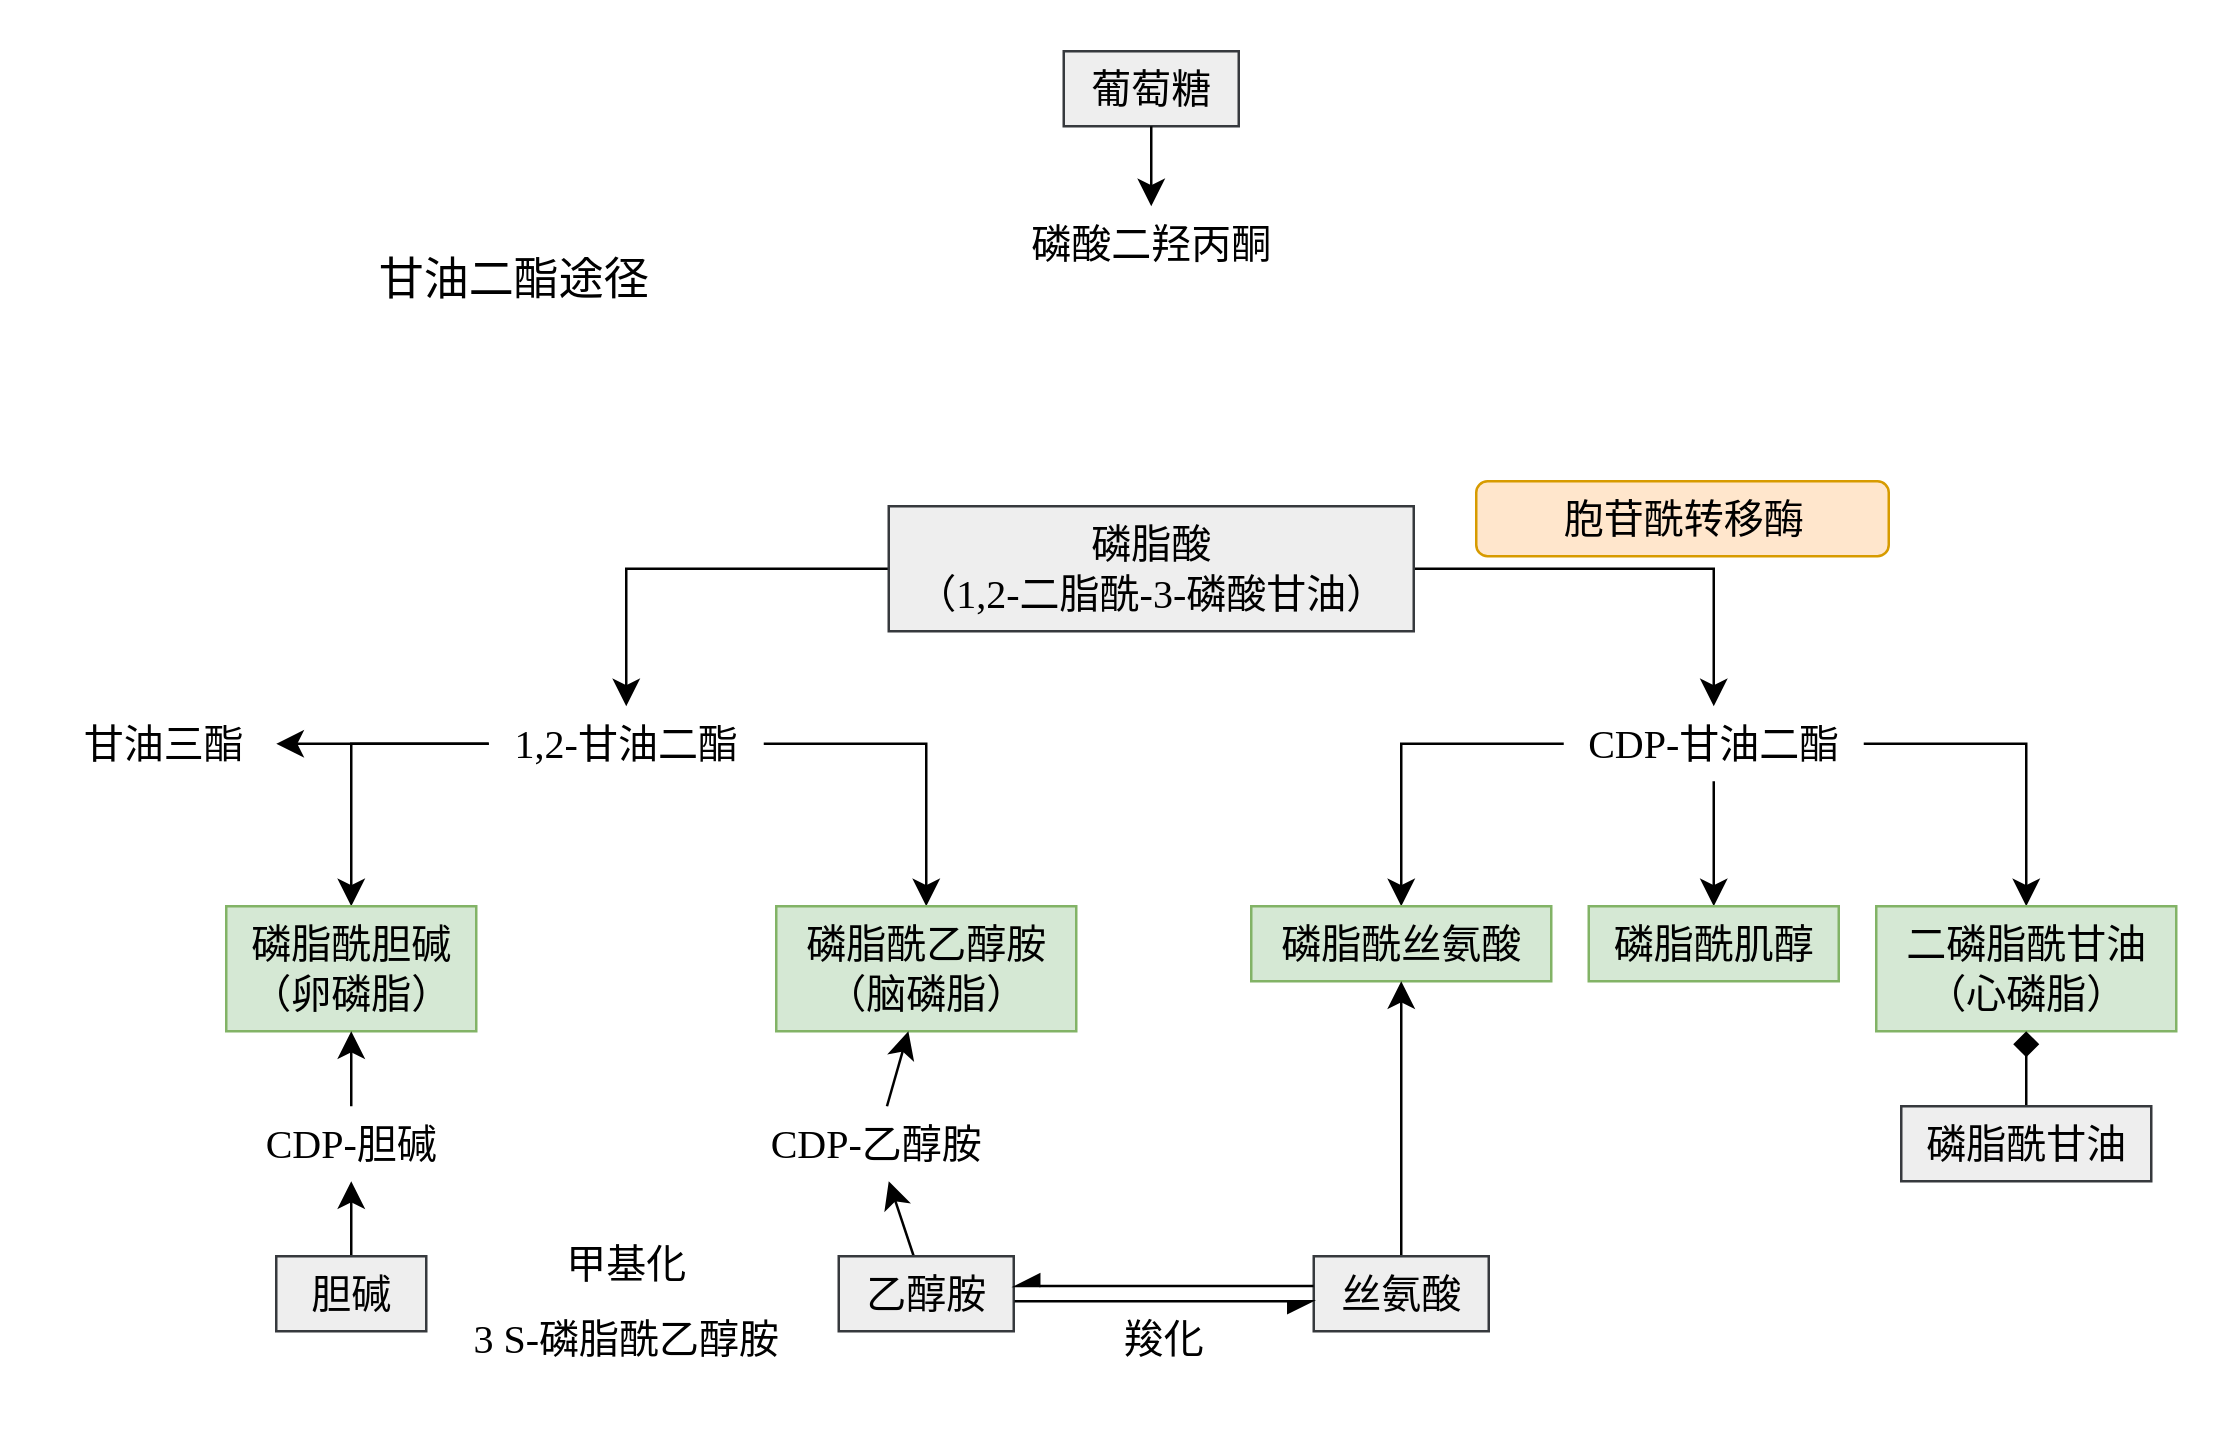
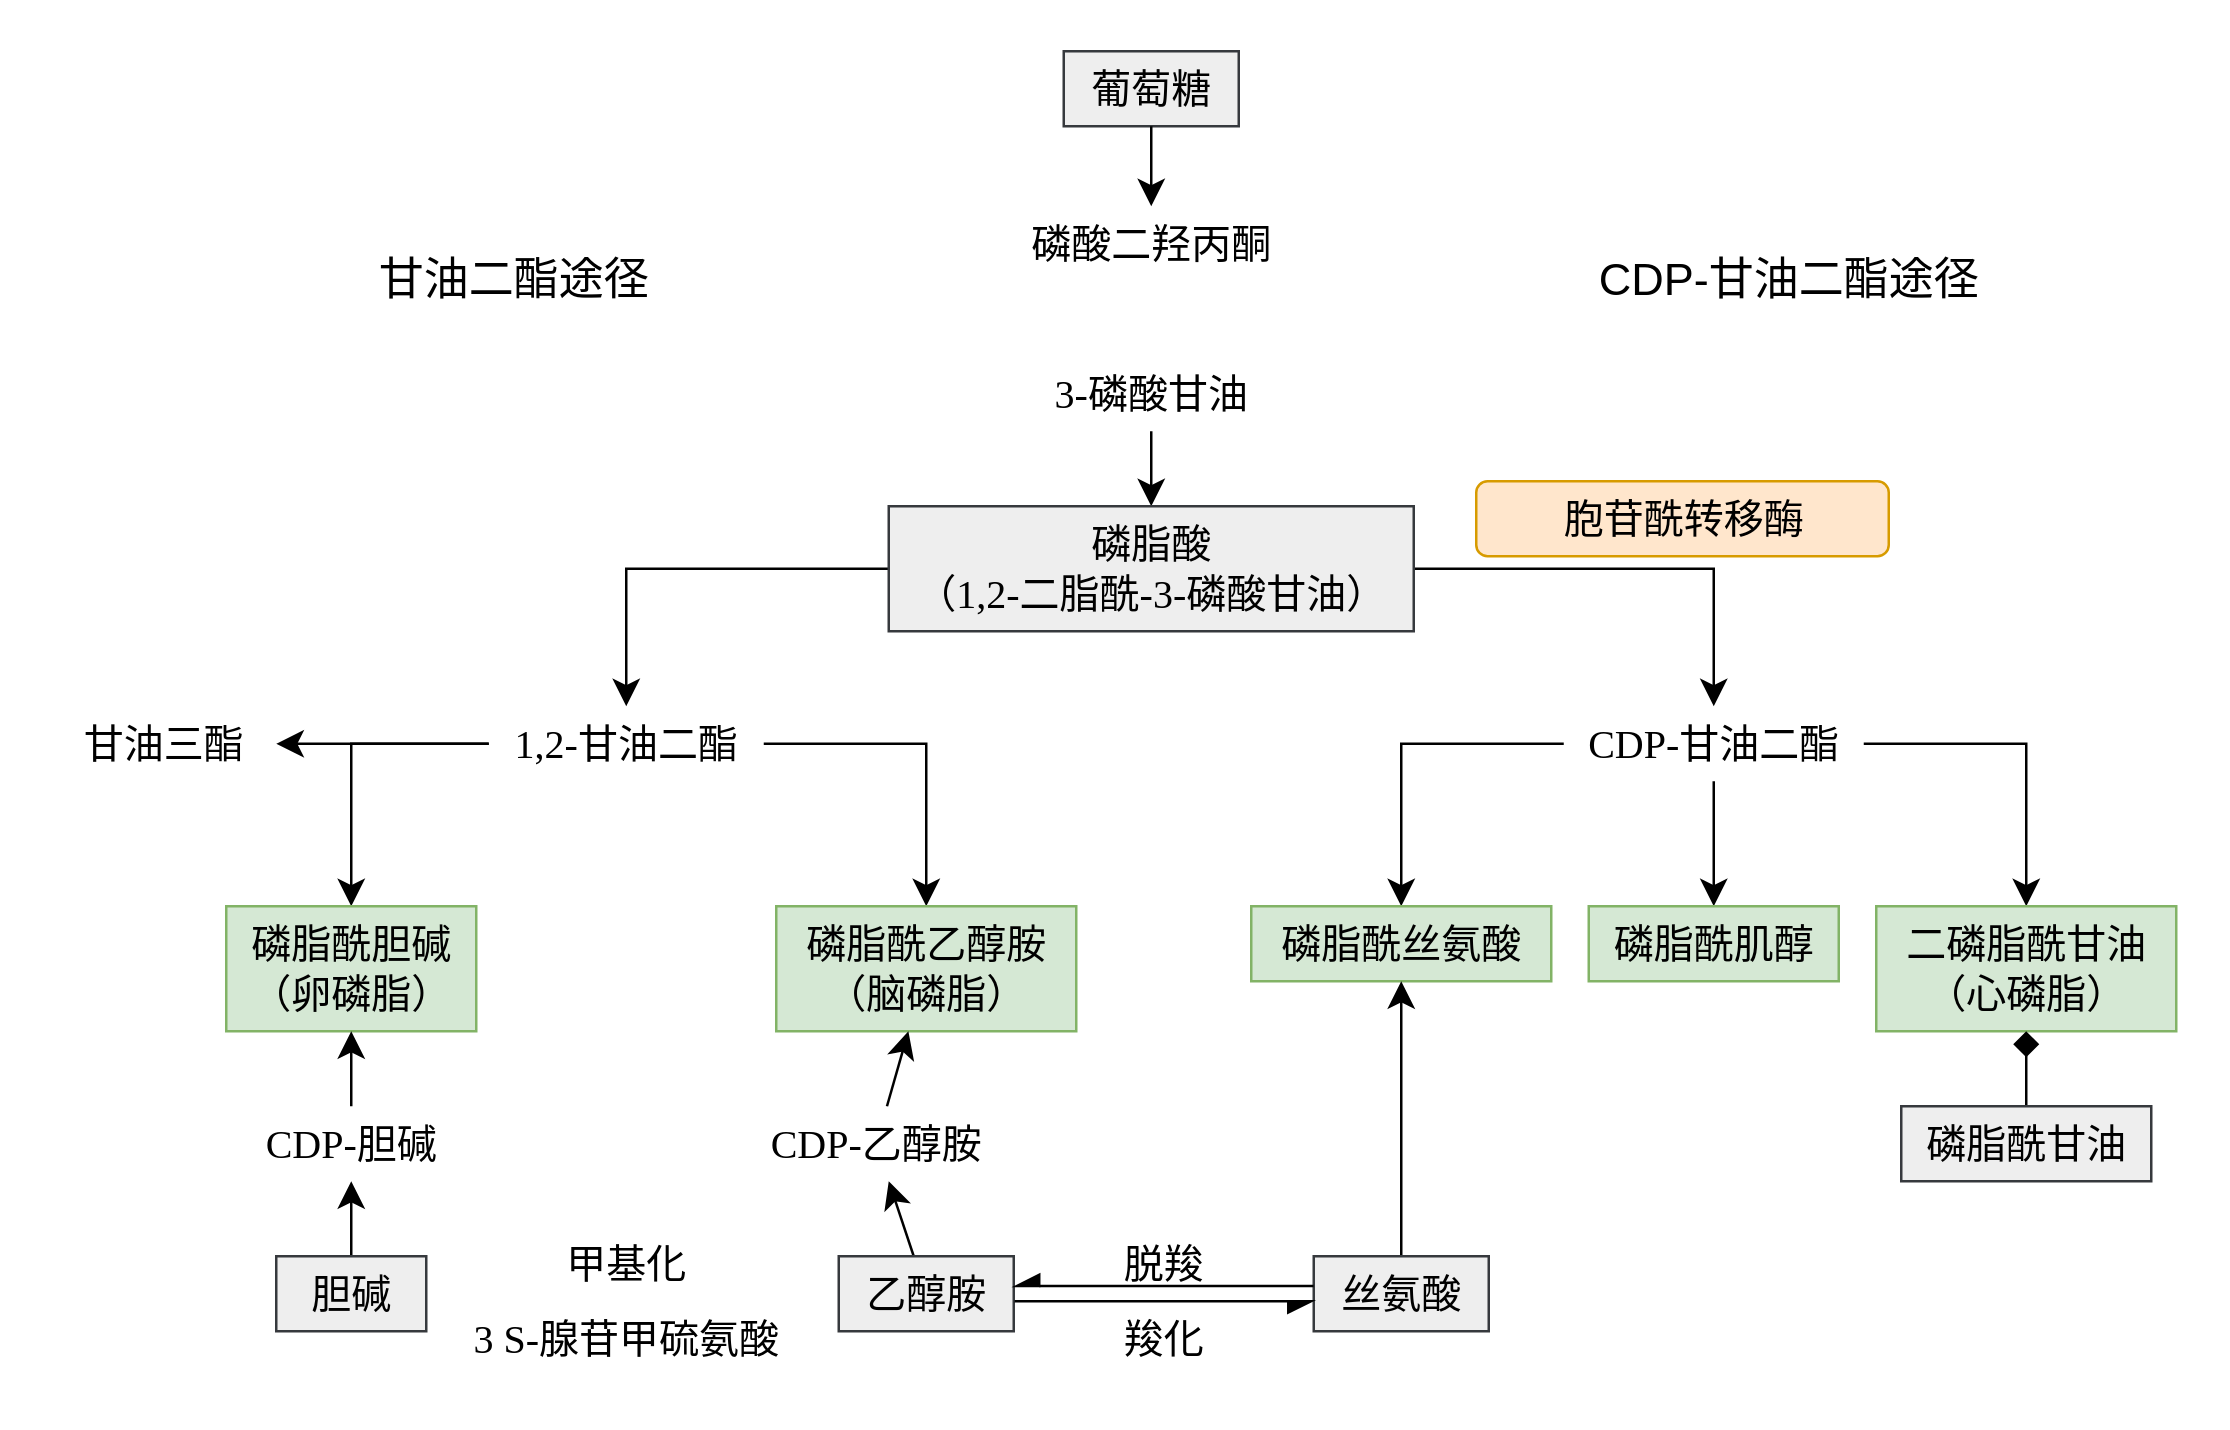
  <mxCell id="0" />
  <mxCell id="1" parent="0" />
  <mxCell id="2" value="葡萄糖" style="text;html=1;align=center;verticalAlign=middle;resizable=0;points=[];autosize=1;strokeColor=#36393d;fillColor=#eeeeee;fontSize=16;fontFamily=var(--font-sans);" parent="1" vertex="1"><mxGeometry x="425" y="20" width="70" height="30" as="geometry" /></mxCell>
+ <mxCell id="3" value="" style="edgeStyle=none;curved=1;rounded=0;orthogonalLoop=1;jettySize=auto;html=1;fontSize=12;startSize=8;endSize=8;fontFamily=var(--font-sans);" parent="1" source="4" target="9" edge="1"><mxGeometry relative="1" as="geometry" /></mxCell>
+ <mxCell id="4" value="3-磷酸甘油" style="text;html=1;align=center;verticalAlign=middle;resizable=0;points=[];autosize=1;strokeColor=none;fillColor=none;fontSize=16;fontFamily=var(--font-sans);" parent="1" vertex="1"><mxGeometry x="410" y="142" width="100" height="30" as="geometry" /></mxCell>
  <mxCell id="5" value="" style="edgeStyle=none;curved=1;rounded=0;orthogonalLoop=1;jettySize=auto;html=1;fontSize=12;startSize=8;endSize=8;fontFamily=var(--font-sans);" parent="1" source="2" target="6" edge="1"><mxGeometry relative="1" as="geometry"><mxPoint x="460" y="50" as="sourcePoint" /><mxPoint x="460" y="170" as="targetPoint" /></mxGeometry></mxCell>
  <mxCell id="6" value="磷酸二羟丙酮" style="text;html=1;align=center;verticalAlign=middle;resizable=0;points=[];autosize=1;strokeColor=none;fillColor=none;fontSize=16;fontFamily=var(--font-sans);" parent="1" vertex="1"><mxGeometry x="400" y="82" width="120" height="30" as="geometry" /></mxCell>
  <mxCell id="7" style="edgeStyle=orthogonalEdgeStyle;rounded=0;orthogonalLoop=1;jettySize=auto;html=1;fontSize=12;startSize=8;endSize=8;fontFamily=var(--font-sans);" parent="1" source="9" target="14" edge="1"><mxGeometry relative="1" as="geometry"><mxPoint x="260" y="227" as="targetPoint" /></mxGeometry></mxCell>
  <mxCell id="8" style="edgeStyle=orthogonalEdgeStyle;rounded=0;orthogonalLoop=1;jettySize=auto;html=1;fontSize=12;startSize=8;endSize=8;fontFamily=var(--font-sans);" parent="1" source="9" target="18" edge="1"><mxGeometry relative="1" as="geometry" /></mxCell>
  <mxCell id="9" value="磷脂酸&lt;br&gt;（1,2-二脂酰-3-磷酸甘油）" style="text;html=1;align=center;verticalAlign=middle;resizable=0;points=[];autosize=1;fontSize=16;fillColor=#eeeeee;strokeColor=#36393d;fontFamily=var(--font-sans);" parent="1" vertex="1"><mxGeometry x="355" y="202" width="210" height="50" as="geometry" /></mxCell>
  <mxCell id="10" value="胞苷酰转移酶" style="text;html=1;align=center;verticalAlign=middle;resizable=0;points=[];autosize=1;strokeColor=#d79b00;fillColor=#ffe6cc;fontSize=16;rounded=1;fontFamily=var(--font-sans);" parent="1" vertex="1"><mxGeometry x="590" y="192" width="165" height="30" as="geometry" /></mxCell>
  <mxCell id="11" style="edgeStyle=orthogonalEdgeStyle;rounded=0;orthogonalLoop=1;jettySize=auto;html=1;fontSize=12;startSize=8;endSize=8;fontFamily=var(--font-sans);" parent="1" source="14" target="19" edge="1"><mxGeometry relative="1" as="geometry"><mxPoint x="250" y="422" as="targetPoint" /></mxGeometry></mxCell>
  <mxCell id="12" value="" style="edgeStyle=orthogonalEdgeStyle;rounded=0;orthogonalLoop=1;jettySize=auto;html=1;fontSize=12;startSize=8;endSize=8;fontFamily=var(--font-sans);" parent="1" source="14" target="21" edge="1"><mxGeometry relative="1" as="geometry" /></mxCell>
  <mxCell id="13" style="edgeStyle=orthogonalEdgeStyle;rounded=0;orthogonalLoop=1;jettySize=auto;html=1;fontSize=12;startSize=8;endSize=8;fontFamily=var(--font-sans);" parent="1" source="14" target="22" edge="1"><mxGeometry relative="1" as="geometry"><mxPoint x="340" y="372" as="targetPoint" /></mxGeometry></mxCell>
  <mxCell id="14" value="1,2-甘油二酯" style="text;html=1;align=center;verticalAlign=middle;resizable=0;points=[];autosize=1;strokeColor=none;fillColor=none;fontSize=16;fontFamily=var(--font-sans);" parent="1" vertex="1"><mxGeometry x="195" y="282" width="110" height="30" as="geometry" /></mxCell>
  <mxCell id="15" style="edgeStyle=orthogonalEdgeStyle;rounded=0;orthogonalLoop=1;jettySize=auto;html=1;fontSize=12;startSize=8;endSize=8;fontFamily=var(--font-sans);" parent="1" source="18" target="23" edge="1"><mxGeometry relative="1" as="geometry" /></mxCell>
  <mxCell id="16" style="edgeStyle=orthogonalEdgeStyle;rounded=0;orthogonalLoop=1;jettySize=auto;html=1;fontSize=12;startSize=8;endSize=8;fontFamily=var(--font-sans);" parent="1" source="18" target="25" edge="1"><mxGeometry relative="1" as="geometry"><mxPoint x="685" y="372" as="targetPoint" /></mxGeometry></mxCell>
  <mxCell id="17" style="edgeStyle=orthogonalEdgeStyle;rounded=0;orthogonalLoop=1;jettySize=auto;html=1;fontSize=12;startSize=8;endSize=8;fontFamily=var(--font-sans);" parent="1" source="18" target="24" edge="1"><mxGeometry relative="1" as="geometry" /></mxCell>
  <mxCell id="18" value="CDP-甘油二酯" style="text;html=1;align=center;verticalAlign=middle;resizable=0;points=[];autosize=1;strokeColor=none;fillColor=none;fontSize=16;fontFamily=var(--font-sans);" parent="1" vertex="1"><mxGeometry x="625" y="282" width="120" height="30" as="geometry" /></mxCell>
  <mxCell id="19" value="甘油三酯" style="text;html=1;align=center;verticalAlign=middle;resizable=0;points=[];autosize=1;strokeColor=none;fillColor=none;fontSize=16;fontFamily=var(--font-sans);" parent="1" vertex="1"><mxGeometry x="20" y="282" width="90" height="30" as="geometry" /></mxCell>
  <mxCell id="20" value="甘油二酯途径" style="text;html=1;align=center;verticalAlign=middle;resizable=0;points=[];autosize=1;strokeColor=none;fillColor=none;fontSize=18;fontFamily=var(--font-sans);" parent="1" vertex="1"><mxGeometry x="140" y="92" width="130" height="40" as="geometry" /></mxCell>
  <mxCell id="21" value="磷脂酰乙醇胺&lt;br&gt;（脑磷脂）" style="text;html=1;align=center;verticalAlign=middle;resizable=0;points=[];autosize=1;strokeColor=#82b366;fillColor=#d5e8d4;fontSize=16;fontFamily=var(--font-sans);" parent="1" vertex="1"><mxGeometry y="362" width="120" height="50" as="geometry" x="310" /></mxCell>
  <mxCell id="22" value="磷脂酰胆碱&lt;br&gt;（卵磷脂）" style="text;html=1;align=center;verticalAlign=middle;resizable=0;points=[];autosize=1;strokeColor=#82b366;fillColor=#d5e8d4;fontSize=16;fontFamily=var(--font-sans);" parent="1" vertex="1"><mxGeometry x="90" y="362" width="100" height="50" as="geometry" /></mxCell>
  <mxCell id="23" value="磷脂酰丝氨酸" style="text;html=1;align=center;verticalAlign=middle;resizable=0;points=[];autosize=1;strokeColor=#82b366;fillColor=#d5e8d4;fontSize=16;fontFamily=var(--font-sans);" parent="1" vertex="1"><mxGeometry x="500" y="362" width="120" height="30" as="geometry" /></mxCell>
  <mxCell id="24" value="磷脂酰肌醇" style="text;html=1;align=center;verticalAlign=middle;resizable=0;points=[];autosize=1;strokeColor=#82b366;fillColor=#d5e8d4;fontSize=16;fontFamily=var(--font-sans);" parent="1" vertex="1"><mxGeometry x="635" y="362" width="100" height="30" as="geometry" /></mxCell>
  <mxCell id="25" value="二磷脂酰甘油&lt;br&gt;（心磷脂）" style="text;html=1;align=center;verticalAlign=middle;resizable=0;points=[];autosize=1;strokeColor=#82b366;fillColor=#d5e8d4;fontSize=16;fontFamily=var(--font-sans);" parent="1" vertex="1"><mxGeometry x="750" y="362" width="120" height="50" as="geometry" /></mxCell>
  <mxCell id="26" style="edgeStyle=none;curved=1;rounded=0;orthogonalLoop=1;jettySize=auto;html=1;fontSize=12;startSize=8;endSize=8;fontFamily=var(--font-sans);endArrow=diamond;" parent="1" source="27" target="25" edge="1"><mxGeometry relative="1" as="geometry" /></mxCell>
  <mxCell id="27" value="磷脂酰甘油" style="text;html=1;align=center;verticalAlign=middle;resizable=0;points=[];autosize=1;strokeColor=#36393d;fillColor=#eeeeee;fontSize=16;fontFamily=var(--font-sans);" parent="1" vertex="1"><mxGeometry x="760" y="442" width="100" height="30" as="geometry" /></mxCell>
  <mxCell id="28" style="edgeStyle=none;curved=1;rounded=0;orthogonalLoop=1;jettySize=auto;html=1;fontSize=12;startSize=8;endSize=8;fontFamily=var(--font-sans);" parent="1" source="29" target="23" edge="1"><mxGeometry relative="1" as="geometry" /></mxCell>
  <mxCell id="29" value="丝氨酸" style="text;html=1;align=center;verticalAlign=middle;resizable=0;points=[];autosize=1;strokeColor=#36393d;fillColor=#eeeeee;fontSize=16;fontFamily=var(--font-sans);" parent="1" vertex="1"><mxGeometry x="525" y="502" width="70" height="30" as="geometry" /></mxCell>
  <mxCell id="30" style="edgeStyle=none;curved=1;rounded=0;orthogonalLoop=1;jettySize=auto;html=1;fontSize=12;startSize=8;endSize=8;fontFamily=var(--font-sans);" parent="1" source="31" target="21" edge="1"><mxGeometry relative="1" as="geometry" /></mxCell>
  <mxCell id="31" value="CDP-乙醇胺" style="text;html=1;align=center;verticalAlign=middle;resizable=0;points=[];autosize=1;strokeColor=none;fillColor=none;fontSize=16;fontFamily=var(--font-sans);" parent="1" vertex="1"><mxGeometry x="295" y="442" width="110" height="30" as="geometry" /></mxCell>
  <mxCell id="32" style="edgeStyle=none;curved=1;rounded=0;orthogonalLoop=1;jettySize=auto;html=1;fontSize=12;startSize=8;endSize=8;fontFamily=var(--font-sans);" parent="1" source="33" target="22" edge="1"><mxGeometry relative="1" as="geometry" /></mxCell>
  <mxCell id="33" value="CDP-胆碱" style="text;html=1;align=center;verticalAlign=middle;resizable=0;points=[];autosize=1;strokeColor=none;fillColor=none;fontSize=16;fontFamily=var(--font-sans);" parent="1" vertex="1"><mxGeometry x="95" y="442" width="90" height="30" as="geometry" /></mxCell>
  <mxCell id="34" style="edgeStyle=none;curved=1;rounded=0;orthogonalLoop=1;jettySize=auto;html=1;fontSize=12;startSize=8;endSize=8;fontFamily=var(--font-sans);" parent="1" source="35" target="31" edge="1"><mxGeometry relative="1" as="geometry" /></mxCell>
  <mxCell id="35" value="乙醇胺" style="text;html=1;align=center;verticalAlign=middle;resizable=0;points=[];autosize=1;strokeColor=#36393d;fillColor=#eeeeee;fontSize=16;fontFamily=var(--font-sans);" parent="1" vertex="1"><mxGeometry x="335" y="502" width="70" height="30" as="geometry" /></mxCell>
  <mxCell id="36" style="edgeStyle=none;curved=1;rounded=0;orthogonalLoop=1;jettySize=auto;html=1;fontSize=12;startSize=8;endSize=8;fontFamily=var(--font-sans);" parent="1" source="37" target="33" edge="1"><mxGeometry relative="1" as="geometry" /></mxCell>
  <mxCell id="37" value="胆碱" style="text;html=1;align=center;verticalAlign=middle;resizable=0;points=[];autosize=1;strokeColor=#36393d;fillColor=#eeeeee;fontSize=16;fontFamily=var(--font-sans);" parent="1" vertex="1"><mxGeometry x="110" y="502" width="60" height="30" as="geometry" /></mxCell>
+ <mxCell id="38" value="脱羧" style="text;html=1;align=center;verticalAlign=middle;resizable=0;points=[];autosize=1;strokeColor=none;fillColor=none;fontSize=16;fontFamily=var(--font-sans);" parent="1" vertex="1"><mxGeometry x="435" y="490" width="60" height="30" as="geometry" /></mxCell>
  <mxCell id="39" value="甲基化" style="text;html=1;align=center;verticalAlign=middle;resizable=0;points=[];autosize=1;strokeColor=none;fillColor=none;fontSize=16;fontFamily=var(--font-sans);" parent="1" vertex="1"><mxGeometry x="215" y="490" width="70" height="30" as="geometry" /></mxCell>
- <mxCell id="40" value="3 S-磷脂酰乙醇胺" style="text;html=1;align=center;verticalAlign=middle;resizable=0;points=[];autosize=1;strokeColor=none;fillColor=none;fontSize=16;fontFamily=var(--font-sans);" parent="1" vertex="1"><mxGeometry x="175" y="520" width="150" height="30" as="geometry" /></mxCell>
+ <mxCell id="40" value="3 S-腺苷甲硫氨酸" style="text;html=1;align=center;verticalAlign=middle;resizable=0;points=[];autosize=1;strokeColor=none;fillColor=none;fontSize=16;fontFamily=var(--font-sans);" parent="1" vertex="1"><mxGeometry x="175" y="520" width="150" height="30" as="geometry" /></mxCell>
  <mxCell id="41" value="" style="edgeStyle=none;curved=1;rounded=0;orthogonalLoop=1;jettySize=auto;html=1;fontSize=12;startSize=8;endSize=8;entryX=-0.001;entryY=0.398;entryDx=0;entryDy=0;endArrow=none;endFill=0;exitX=1.001;exitY=0.398;exitDx=0;exitDy=0;startArrow=async;startFill=1;fontFamily=var(--font-sans);entryPerimeter=0;exitPerimeter=0;" parent="1" source="35" target="29" edge="1"><mxGeometry relative="1" as="geometry"><mxPoint x="400" y="514.89" as="sourcePoint" /><mxPoint x="530" y="514.89" as="targetPoint" /></mxGeometry></mxCell>
  <mxCell id="42" style="edgeStyle=none;curved=1;rounded=0;orthogonalLoop=1;jettySize=auto;html=1;fontSize=12;startSize=8;endSize=8;endArrow=none;endFill=0;startArrow=async;startFill=1;fontFamily=var(--font-sans);entryX=1.005;entryY=0.601;entryDx=0;entryDy=0;entryPerimeter=0;exitX=-0.001;exitY=0.601;exitDx=0;exitDy=0;exitPerimeter=0;" parent="1" source="29" target="35" edge="1"><mxGeometry relative="1" as="geometry"><mxPoint x="520" y="520" as="sourcePoint" /><mxPoint x="410" y="520" as="targetPoint" /></mxGeometry></mxCell>
  <mxCell id="43" value="羧化" style="text;html=1;align=center;verticalAlign=middle;resizable=0;points=[];autosize=1;strokeColor=none;fillColor=none;fontSize=16;fontFamily=var(--font-sans);" parent="1" vertex="1"><mxGeometry x="435" y="520" width="60" height="30" as="geometry" /></mxCell>
+ <mxCell id="44" value="&lt;font style=&quot;font-size: 18px;&quot;&gt;CDP-甘油二酯途径&lt;/font&gt;" style="text;html=1;align=center;verticalAlign=middle;resizable=0;points=[];autosize=1;strokeColor=none;fillColor=none;fontSize=16;" vertex="1" parent="1"><mxGeometry x="625" y="92" width="180" height="40" as="geometry" /></mxCell>
